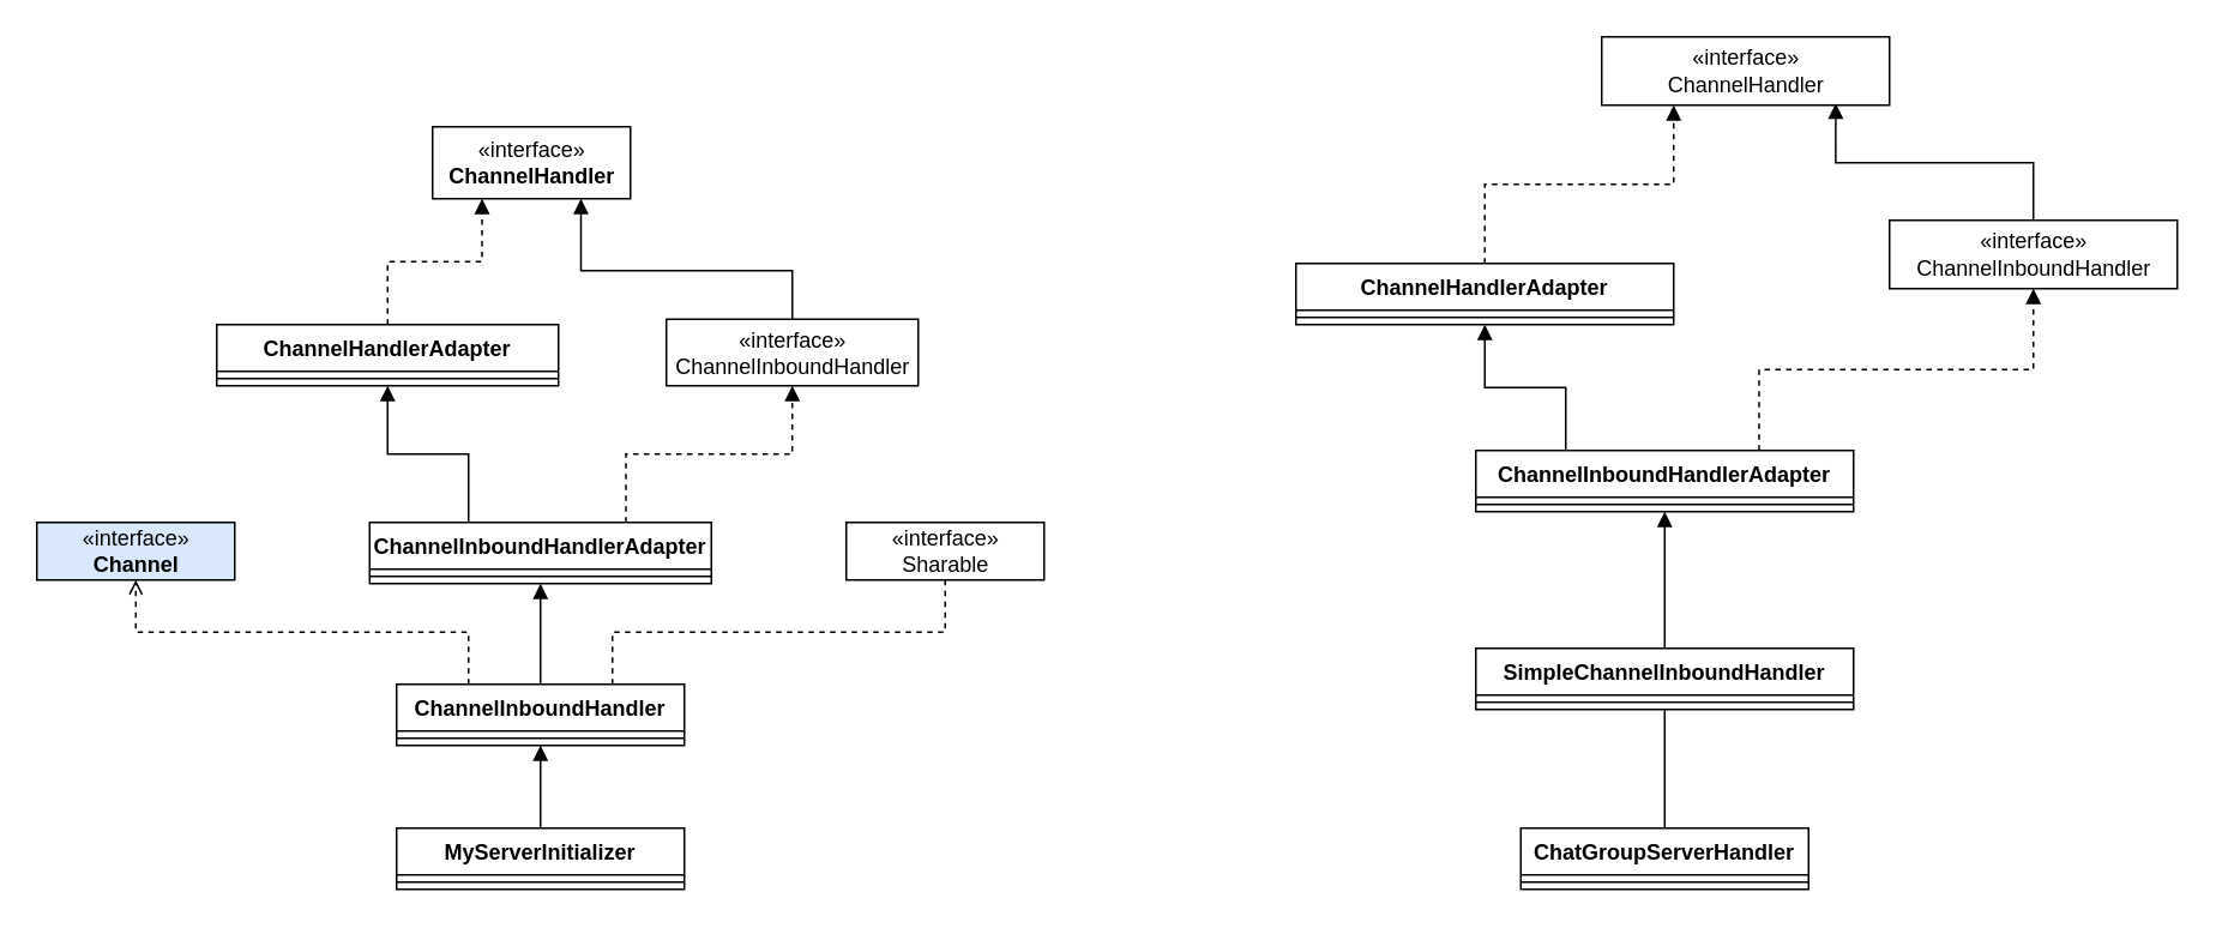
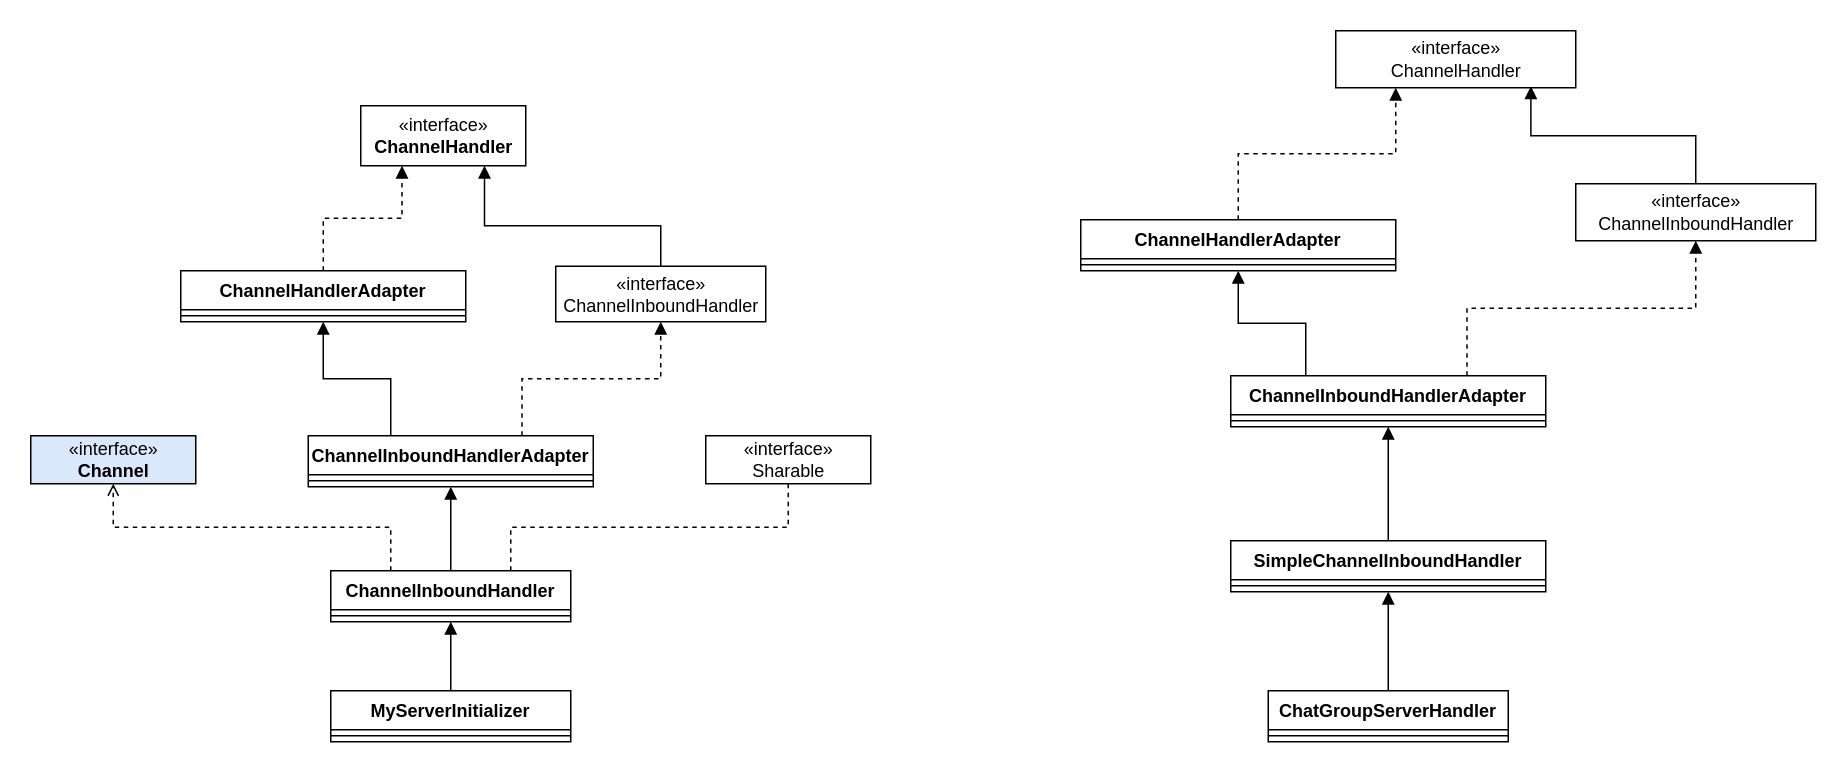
  <mxCell id="0" />
  <mxCell id="1" parent="0" />
  <mxCell id="2" style="edgeStyle=orthogonalEdgeStyle;rounded=0;orthogonalLoop=1;jettySize=auto;html=1;entryX=0.5;entryY=1;entryDx=0;entryDy=0;endArrow=block;endFill=1;" edge="1" parent="1" source="3" target="8"><mxGeometry relative="1" as="geometry" /></mxCell>
  <mxCell id="3" value="MyServerInitializer" style="swimlane;fontStyle=1;align=center;verticalAlign=top;childLayout=stackLayout;horizontal=1;startSize=26;horizontalStack=0;resizeParent=1;resizeParentMax=0;resizeLast=0;collapsible=1;marginBottom=0;" vertex="1" parent="1"><mxGeometry x="220" y="460" width="160" height="34" as="geometry" /></mxCell>
  <mxCell id="4" value="" style="line;strokeWidth=1;fillColor=none;align=left;verticalAlign=middle;spacingTop=-1;spacingLeft=3;spacingRight=3;rotatable=0;labelPosition=right;points=[];portConstraint=eastwest;" vertex="1" parent="3"><mxGeometry y="26" width="160" height="8" as="geometry" /></mxCell>
  <mxCell id="5" style="edgeStyle=orthogonalEdgeStyle;rounded=0;orthogonalLoop=1;jettySize=auto;html=1;entryX=0.5;entryY=1;entryDx=0;entryDy=0;endArrow=block;endFill=1;" edge="1" parent="1" source="8" target="12"><mxGeometry relative="1" as="geometry" /></mxCell>
  <mxCell id="6" style="edgeStyle=orthogonalEdgeStyle;rounded=0;orthogonalLoop=1;jettySize=auto;html=1;exitX=0.75;exitY=0;exitDx=0;exitDy=0;entryX=0.5;entryY=1;entryDx=0;entryDy=0;endArrow=none;endFill=0;dashed=1;" edge="1" parent="1" source="8" target="15"><mxGeometry relative="1" as="geometry" /></mxCell>
  <mxCell id="7" style="edgeStyle=orthogonalEdgeStyle;rounded=0;orthogonalLoop=1;jettySize=auto;html=1;exitX=0.25;exitY=0;exitDx=0;exitDy=0;entryX=0.5;entryY=1;entryDx=0;entryDy=0;dashed=1;endArrow=open;endFill=0;" edge="1" parent="1" source="8" target="14"><mxGeometry relative="1" as="geometry" /></mxCell>
  <mxCell id="8" value="ChannelInboundHandler" style="swimlane;fontStyle=1;align=center;verticalAlign=top;childLayout=stackLayout;horizontal=1;startSize=26;horizontalStack=0;resizeParent=1;resizeParentMax=0;resizeLast=0;collapsible=1;marginBottom=0;" vertex="1" parent="1"><mxGeometry x="220" y="380" width="160" height="34" as="geometry" /></mxCell>
  <mxCell id="9" value="" style="line;strokeWidth=1;fillColor=none;align=left;verticalAlign=middle;spacingTop=-1;spacingLeft=3;spacingRight=3;rotatable=0;labelPosition=right;points=[];portConstraint=eastwest;" vertex="1" parent="8"><mxGeometry y="26" width="160" height="8" as="geometry" /></mxCell>
  <mxCell id="10" style="edgeStyle=orthogonalEdgeStyle;rounded=0;orthogonalLoop=1;jettySize=auto;html=1;entryX=0.5;entryY=1;entryDx=0;entryDy=0;endArrow=block;endFill=1;" edge="1" parent="1" source="12" target="17"><mxGeometry relative="1" as="geometry"><Array as="points"><mxPoint x="260" y="252" /><mxPoint x="215" y="252" /></Array></mxGeometry></mxCell>
  <mxCell id="11" style="edgeStyle=orthogonalEdgeStyle;rounded=0;orthogonalLoop=1;jettySize=auto;html=1;exitX=0.75;exitY=0;exitDx=0;exitDy=0;dashed=1;endArrow=block;endFill=1;" edge="1" parent="1" source="12" target="21"><mxGeometry relative="1" as="geometry" /></mxCell>
  <mxCell id="12" value="ChannelInboundHandlerAdapter" style="swimlane;fontStyle=1;align=center;verticalAlign=top;childLayout=stackLayout;horizontal=1;startSize=26;horizontalStack=0;resizeParent=1;resizeParentMax=0;resizeLast=0;collapsible=1;marginBottom=0;" vertex="1" parent="1"><mxGeometry x="205" y="290" width="190" height="34" as="geometry" /></mxCell>
  <mxCell id="13" value="" style="line;strokeWidth=1;fillColor=none;align=left;verticalAlign=middle;spacingTop=-1;spacingLeft=3;spacingRight=3;rotatable=0;labelPosition=right;points=[];portConstraint=eastwest;" vertex="1" parent="12"><mxGeometry y="26" width="190" height="8" as="geometry" /></mxCell>
  <mxCell id="14" value="«interface»&lt;br&gt;&lt;b&gt;Channel&lt;/b&gt;" style="html=1;fillColor=#dae8fc;" vertex="1" parent="1"><mxGeometry x="20" y="290" width="110" height="32" as="geometry" /></mxCell>
  <mxCell id="15" value="«interface»&lt;br&gt;Sharable" style="html=1;" vertex="1" parent="1"><mxGeometry x="470" y="290" width="110" height="32" as="geometry" /></mxCell>
  <mxCell id="16" style="edgeStyle=orthogonalEdgeStyle;rounded=0;orthogonalLoop=1;jettySize=auto;html=1;entryX=0.25;entryY=1;entryDx=0;entryDy=0;endArrow=block;endFill=1;dashed=1;" edge="1" parent="1" source="17" target="19"><mxGeometry relative="1" as="geometry" /></mxCell>
  <mxCell id="17" value="ChannelHandlerAdapter" style="swimlane;fontStyle=1;align=center;verticalAlign=top;childLayout=stackLayout;horizontal=1;startSize=26;horizontalStack=0;resizeParent=1;resizeParentMax=0;resizeLast=0;collapsible=1;marginBottom=0;" vertex="1" parent="1"><mxGeometry x="120" y="180" width="190" height="34" as="geometry" /></mxCell>
  <mxCell id="18" value="" style="line;strokeWidth=1;fillColor=none;align=left;verticalAlign=middle;spacingTop=-1;spacingLeft=3;spacingRight=3;rotatable=0;labelPosition=right;points=[];portConstraint=eastwest;" vertex="1" parent="17"><mxGeometry y="26" width="190" height="8" as="geometry" /></mxCell>
  <mxCell id="19" value="«interface»&lt;br&gt;&lt;b&gt;ChannelHandler&lt;/b&gt;" style="html=1;" vertex="1" parent="1"><mxGeometry x="240" y="70" width="110" height="40" as="geometry" /></mxCell>
  <mxCell id="20" style="edgeStyle=orthogonalEdgeStyle;rounded=0;orthogonalLoop=1;jettySize=auto;html=1;entryX=0.75;entryY=1;entryDx=0;entryDy=0;endArrow=block;endFill=1;" edge="1" parent="1" source="21" target="19"><mxGeometry relative="1" as="geometry"><Array as="points"><mxPoint x="440" y="150" /><mxPoint x="323" y="150" /></Array></mxGeometry></mxCell>
  <mxCell id="21" value="«interface»&lt;br&gt;ChannelInboundHandler" style="html=1;" vertex="1" parent="1"><mxGeometry x="370" y="177" width="140" height="37" as="geometry" /></mxCell>
- <mxCell id="22" style="edgeStyle=orthogonalEdgeStyle;rounded=0;orthogonalLoop=1;jettySize=auto;html=1;entryX=0.5;entryY=1;entryDx=0;entryDy=0;endArrow=none;endFill=1;" edge="1" parent="1" source="23" target="26"><mxGeometry relative="1" as="geometry" /></mxCell>
+ <mxCell id="22" style="edgeStyle=orthogonalEdgeStyle;rounded=0;orthogonalLoop=1;jettySize=auto;html=1;entryX=0.5;entryY=1;entryDx=0;entryDy=0;endArrow=block;endFill=1;" edge="1" parent="1" source="23" target="26"><mxGeometry relative="1" as="geometry" /></mxCell>
  <mxCell id="23" value="ChatGroupServerHandler" style="swimlane;fontStyle=1;align=center;verticalAlign=top;childLayout=stackLayout;horizontal=1;startSize=26;horizontalStack=0;resizeParent=1;resizeParentMax=0;resizeLast=0;collapsible=1;marginBottom=0;" vertex="1" parent="1"><mxGeometry x="845" y="460" width="160" height="34" as="geometry" /></mxCell>
  <mxCell id="24" value="" style="line;strokeWidth=1;fillColor=none;align=left;verticalAlign=middle;spacingTop=-1;spacingLeft=3;spacingRight=3;rotatable=0;labelPosition=right;points=[];portConstraint=eastwest;" vertex="1" parent="23"><mxGeometry y="26" width="160" height="8" as="geometry" /></mxCell>
  <mxCell id="25" style="edgeStyle=orthogonalEdgeStyle;rounded=0;orthogonalLoop=1;jettySize=auto;html=1;entryX=0.5;entryY=1;entryDx=0;entryDy=0;endArrow=block;endFill=1;" edge="1" parent="1" source="26" target="30"><mxGeometry relative="1" as="geometry" /></mxCell>
  <mxCell id="26" value="SimpleChannelInboundHandler" style="swimlane;fontStyle=1;align=center;verticalAlign=top;childLayout=stackLayout;horizontal=1;startSize=26;horizontalStack=0;resizeParent=1;resizeParentMax=0;resizeLast=0;collapsible=1;marginBottom=0;" vertex="1" parent="1"><mxGeometry x="820" y="360" width="210" height="34" as="geometry" /></mxCell>
  <mxCell id="27" value="" style="line;strokeWidth=1;fillColor=none;align=left;verticalAlign=middle;spacingTop=-1;spacingLeft=3;spacingRight=3;rotatable=0;labelPosition=right;points=[];portConstraint=eastwest;" vertex="1" parent="26"><mxGeometry y="26" width="210" height="8" as="geometry" /></mxCell>
  <mxCell id="28" style="edgeStyle=orthogonalEdgeStyle;rounded=0;orthogonalLoop=1;jettySize=auto;html=1;entryX=0.5;entryY=1;entryDx=0;entryDy=0;endArrow=block;endFill=1;" edge="1" parent="1" source="30" target="33"><mxGeometry relative="1" as="geometry"><Array as="points"><mxPoint x="870" y="215" /><mxPoint x="825" y="215" /></Array></mxGeometry></mxCell>
  <mxCell id="29" style="edgeStyle=orthogonalEdgeStyle;rounded=0;orthogonalLoop=1;jettySize=auto;html=1;exitX=0.75;exitY=0;exitDx=0;exitDy=0;entryX=0.5;entryY=1;entryDx=0;entryDy=0;endArrow=block;endFill=1;dashed=1;" edge="1" parent="1" source="30" target="36"><mxGeometry relative="1" as="geometry" /></mxCell>
  <mxCell id="30" value="ChannelInboundHandlerAdapter" style="swimlane;fontStyle=1;align=center;verticalAlign=top;childLayout=stackLayout;horizontal=1;startSize=26;horizontalStack=0;resizeParent=1;resizeParentMax=0;resizeLast=0;collapsible=1;marginBottom=0;" vertex="1" parent="1"><mxGeometry x="820" y="250" width="210" height="34" as="geometry" /></mxCell>
  <mxCell id="31" value="" style="line;strokeWidth=1;fillColor=none;align=left;verticalAlign=middle;spacingTop=-1;spacingLeft=3;spacingRight=3;rotatable=0;labelPosition=right;points=[];portConstraint=eastwest;" vertex="1" parent="30"><mxGeometry y="26" width="210" height="8" as="geometry" /></mxCell>
  <mxCell id="32" style="edgeStyle=orthogonalEdgeStyle;rounded=0;orthogonalLoop=1;jettySize=auto;html=1;entryX=0.25;entryY=1;entryDx=0;entryDy=0;endArrow=block;endFill=1;dashed=1;" edge="1" parent="1" source="33" target="37"><mxGeometry relative="1" as="geometry" /></mxCell>
  <mxCell id="33" value="ChannelHandlerAdapter" style="swimlane;fontStyle=1;align=center;verticalAlign=top;childLayout=stackLayout;horizontal=1;startSize=26;horizontalStack=0;resizeParent=1;resizeParentMax=0;resizeLast=0;collapsible=1;marginBottom=0;" vertex="1" parent="1"><mxGeometry x="720" y="146" width="210" height="34" as="geometry" /></mxCell>
  <mxCell id="34" value="" style="line;strokeWidth=1;fillColor=none;align=left;verticalAlign=middle;spacingTop=-1;spacingLeft=3;spacingRight=3;rotatable=0;labelPosition=right;points=[];portConstraint=eastwest;" vertex="1" parent="33"><mxGeometry y="26" width="210" height="8" as="geometry" /></mxCell>
  <mxCell id="35" style="edgeStyle=orthogonalEdgeStyle;rounded=0;orthogonalLoop=1;jettySize=auto;html=1;entryX=0.813;entryY=0.974;entryDx=0;entryDy=0;entryPerimeter=0;endArrow=block;endFill=1;" edge="1" parent="1" source="36" target="37"><mxGeometry relative="1" as="geometry" /></mxCell>
  <mxCell id="36" value="«interface»&lt;br&gt;ChannelInboundHandler" style="html=1;" vertex="1" parent="1"><mxGeometry x="1050" y="122" width="160" height="38" as="geometry" /></mxCell>
  <mxCell id="37" value="«interface»&lt;br&gt;ChannelHandler" style="html=1;" vertex="1" parent="1"><mxGeometry x="890" y="20" width="160" height="38" as="geometry" /></mxCell>
